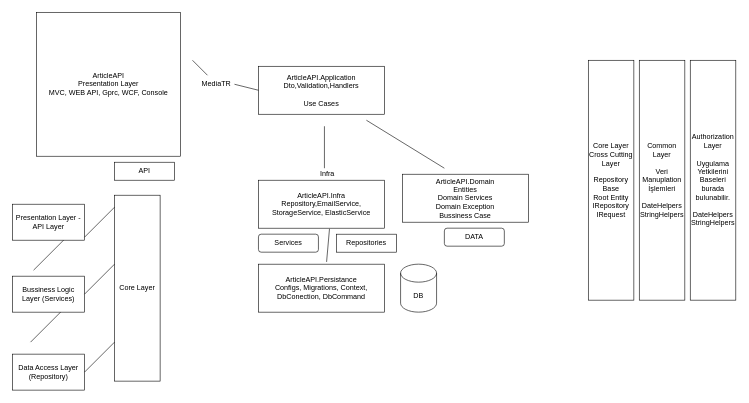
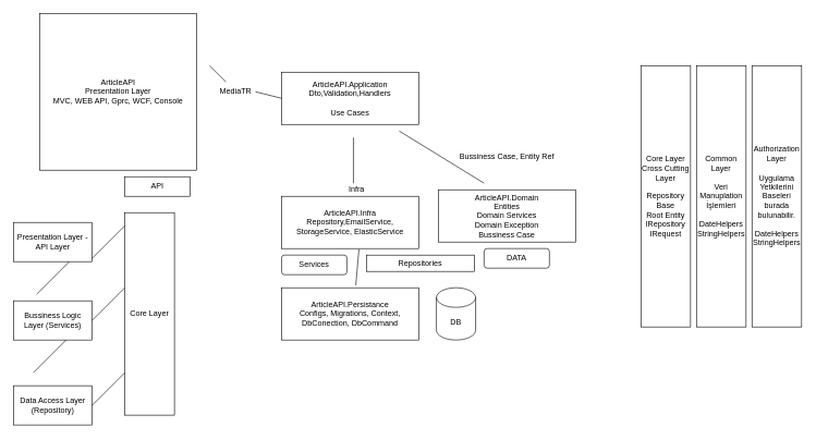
  <mxCell id="0" />
  <mxCell id="1" parent="0" />
  <mxCell id="2" value="ArticleAPI&lt;br&gt;Presentation Layer&lt;br&gt;MVC, WEB API, Gprc, WCF, Console" style="whiteSpace=wrap;html=1;aspect=fixed;" vertex="1" parent="1"><mxGeometry x="60" y="20" width="240" height="240" as="geometry" /></mxCell>
  <mxCell id="3" value="ArticleAPI.Domain&lt;br&gt;Entities&lt;br&gt;Domain Services&lt;br&gt;Domain Exception&lt;br&gt;Bussiness Case" style="rounded=0;whiteSpace=wrap;html=1;" vertex="1" parent="1"><mxGeometry x="670" y="290" width="210" height="80" as="geometry" /></mxCell>
  <mxCell id="4" value="ArticleAPI.Application&lt;br&gt;Dto,Validation,Handlers&lt;br&gt;&lt;br&gt;Use Cases" style="rounded=0;whiteSpace=wrap;html=1;" vertex="1" parent="1"><mxGeometry x="430" y="110" width="210" height="80" as="geometry" /></mxCell>
  <mxCell id="5" value="ArticleAPI.Persistance&lt;br&gt;Configs, Migrations, Context, DbConection, DbCommand" style="rounded=0;whiteSpace=wrap;html=1;" vertex="1" parent="1"><mxGeometry x="430" y="440" width="210" height="80" as="geometry" /></mxCell>
  <mxCell id="6" value="ArticleAPI.Infra&lt;br&gt;Repository,EmailService, StorageService, ElasticService&lt;br&gt;" style="rounded=0;whiteSpace=wrap;html=1;" vertex="1" parent="1"><mxGeometry x="430" y="300" width="210" height="80" as="geometry" /></mxCell>
  <mxCell id="7" value="" style="endArrow=none;html=1;rounded=0;" edge="1" parent="1" target="8"><mxGeometry width="50" height="50" relative="1" as="geometry"><mxPoint x="320" y="100" as="sourcePoint" /><mxPoint x="400" y="150" as="targetPoint" /></mxGeometry></mxCell>
  <mxCell id="8" value="MediaTR" style="text;html=1;strokeColor=none;fillColor=none;align=center;verticalAlign=middle;whiteSpace=wrap;rounded=0;" vertex="1" parent="1"><mxGeometry x="330" y="125" width="60" height="30" as="geometry" /></mxCell>
  <mxCell id="9" value="" style="endArrow=none;html=1;rounded=0;exitX=0;exitY=0.5;exitDx=0;exitDy=0;entryX=1;entryY=0.5;entryDx=0;entryDy=0;" edge="1" parent="1" source="4" target="8"><mxGeometry width="50" height="50" relative="1" as="geometry"><mxPoint x="290" y="290" as="sourcePoint" /><mxPoint x="340" y="240" as="targetPoint" /></mxGeometry></mxCell>
  <mxCell id="10" value="" style="endArrow=none;html=1;rounded=0;" edge="1" parent="1"><mxGeometry width="50" height="50" relative="1" as="geometry"><mxPoint x="740" y="280" as="sourcePoint" /><mxPoint x="610" y="200" as="targetPoint" /></mxGeometry></mxCell>
  <mxCell id="11" value="" style="endArrow=none;html=1;rounded=0;" edge="1" parent="1"><mxGeometry width="50" height="50" relative="1" as="geometry"><mxPoint x="540" y="280" as="sourcePoint" /><mxPoint x="540" y="210" as="targetPoint" /></mxGeometry></mxCell>
+ <mxCell id="12" value="Bussiness Case, Entity Ref" style="text;html=1;strokeColor=none;fillColor=none;align=center;verticalAlign=middle;whiteSpace=wrap;rounded=0;" vertex="1" parent="1"><mxGeometry x="700" y="220" width="150" height="40" as="geometry" /></mxCell>
  <mxCell id="13" value="Infra" style="text;html=1;strokeColor=none;fillColor=none;align=center;verticalAlign=middle;whiteSpace=wrap;rounded=0;" vertex="1" parent="1"><mxGeometry x="470" y="270" width="150" height="40" as="geometry" /></mxCell>
  <mxCell id="14" value="" style="endArrow=none;html=1;rounded=0;entryX=0.564;entryY=1.013;entryDx=0;entryDy=0;entryPerimeter=0;exitX=0.541;exitY=-0.047;exitDx=0;exitDy=0;exitPerimeter=0;" edge="1" parent="1" source="5" target="6"><mxGeometry width="50" height="50" relative="1" as="geometry"><mxPoint x="510" y="430" as="sourcePoint" /><mxPoint x="560" y="380" as="targetPoint" /></mxGeometry></mxCell>
  <mxCell id="15" value="DB" style="shape=cylinder3;whiteSpace=wrap;html=1;boundedLbl=1;backgroundOutline=1;size=15;" vertex="1" parent="1"><mxGeometry x="667" y="440" width="60" height="80" as="geometry" /></mxCell>
  <mxCell id="16" value="DATA" style="whiteSpace=wrap;html=1;rounded=1;" vertex="1" parent="1"><mxGeometry x="740" y="380" width="100" height="30" as="geometry" /></mxCell>
  <mxCell id="17" value="Services" style="whiteSpace=wrap;html=1;rounded=1;" vertex="1" parent="1"><mxGeometry x="430" y="390" width="100" height="30" as="geometry" /></mxCell>
  <mxCell id="18" value="API" style="rounded=0;whiteSpace=wrap;html=1;" vertex="1" parent="1"><mxGeometry x="190" y="270" width="100" height="30" as="geometry" /></mxCell>
  <mxCell id="19" value="Presentation Layer - API Layer" style="rounded=0;whiteSpace=wrap;html=1;" vertex="1" parent="1"><mxGeometry x="20" y="340" width="120" height="60" as="geometry" /></mxCell>
  <mxCell id="20" value="Bussiness Logic Layer (Services)" style="rounded=0;whiteSpace=wrap;html=1;" vertex="1" parent="1"><mxGeometry x="20" y="460" width="120" height="60" as="geometry" /></mxCell>
  <mxCell id="21" value="Data Access Layer (Repository)" style="rounded=0;whiteSpace=wrap;html=1;" vertex="1" parent="1"><mxGeometry x="20" y="590" width="120" height="60" as="geometry" /></mxCell>
- <mxCell id="22" value="Repositories" style="rounded=0;whiteSpace=wrap;html=1;" vertex="1" parent="1"><mxGeometry x="560" y="390" width="100" height="30" as="geometry" /></mxCell>
+ <mxCell id="22" value="Repositories" style="rounded=0;whiteSpace=wrap;html=1;" vertex="1" parent="1"><mxGeometry x="560" y="390" width="165" height="25" as="geometry" /></mxCell>
  <mxCell id="23" value="" style="endArrow=none;html=1;rounded=0;" edge="1" parent="1"><mxGeometry width="50" height="50" relative="1" as="geometry"><mxPoint x="55" y="450" as="sourcePoint" /><mxPoint x="105" y="400" as="targetPoint" /></mxGeometry></mxCell>
  <mxCell id="24" value="" style="endArrow=none;html=1;rounded=0;" edge="1" parent="1"><mxGeometry width="50" height="50" relative="1" as="geometry"><mxPoint x="50" y="570" as="sourcePoint" /><mxPoint x="100" y="520" as="targetPoint" /></mxGeometry></mxCell>
  <mxCell id="25" value="Core Layer" style="rounded=0;whiteSpace=wrap;html=1;" vertex="1" parent="1"><mxGeometry x="190" y="325" width="76" height="310" as="geometry" /></mxCell>
  <mxCell id="26" value="" style="endArrow=none;html=1;rounded=0;" edge="1" parent="1"><mxGeometry width="50" height="50" relative="1" as="geometry"><mxPoint x="140" y="395" as="sourcePoint" /><mxPoint x="190" y="345" as="targetPoint" /></mxGeometry></mxCell>
  <mxCell id="27" value="" style="endArrow=none;html=1;rounded=0;" edge="1" parent="1"><mxGeometry width="50" height="50" relative="1" as="geometry"><mxPoint x="140" y="490" as="sourcePoint" /><mxPoint x="190" y="440" as="targetPoint" /></mxGeometry></mxCell>
  <mxCell id="28" value="" style="endArrow=none;html=1;rounded=0;" edge="1" parent="1"><mxGeometry width="50" height="50" relative="1" as="geometry"><mxPoint x="140" y="620" as="sourcePoint" /><mxPoint x="190" y="570" as="targetPoint" /></mxGeometry></mxCell>
  <mxCell id="29" value="Core Layer&lt;br&gt;Cross Cutting Layer&lt;br&gt;&lt;br&gt;Repository Base&lt;br&gt;Root Entity&lt;br&gt;IRepository&lt;br&gt;IRequest" style="rounded=0;whiteSpace=wrap;html=1;" vertex="1" parent="1"><mxGeometry x="980" y="100" width="76" height="400" as="geometry" /></mxCell>
  <mxCell id="30" value="Common Layer&lt;br&gt;&lt;br&gt;Veri Manuplation İşlemleri&lt;br&gt;&lt;br&gt;DateHelpers&lt;br&gt;StringHelpers&lt;br&gt;" style="rounded=0;whiteSpace=wrap;html=1;" vertex="1" parent="1"><mxGeometry x="1065" y="100" width="76" height="400" as="geometry" /></mxCell>
  <mxCell id="31" value="Authorization Layer&lt;br&gt;&lt;br&gt;Uygulama Yetkilerini Baseleri burada bulunabilir.&lt;br&gt;&lt;br&gt;DateHelpers&lt;br&gt;StringHelpers" style="rounded=0;whiteSpace=wrap;html=1;" vertex="1" parent="1"><mxGeometry x="1150" y="100" width="76" height="400" as="geometry" /></mxCell>
